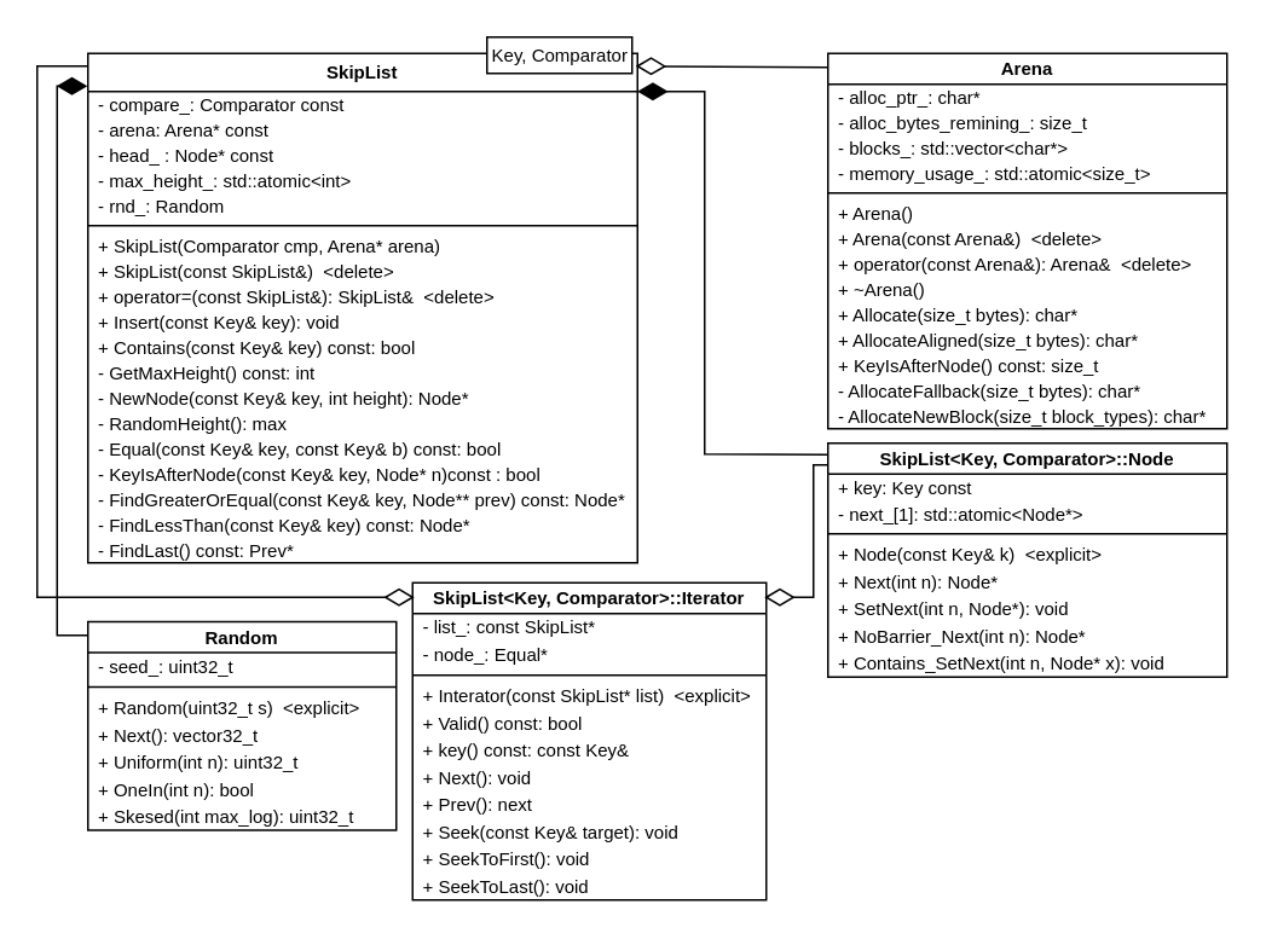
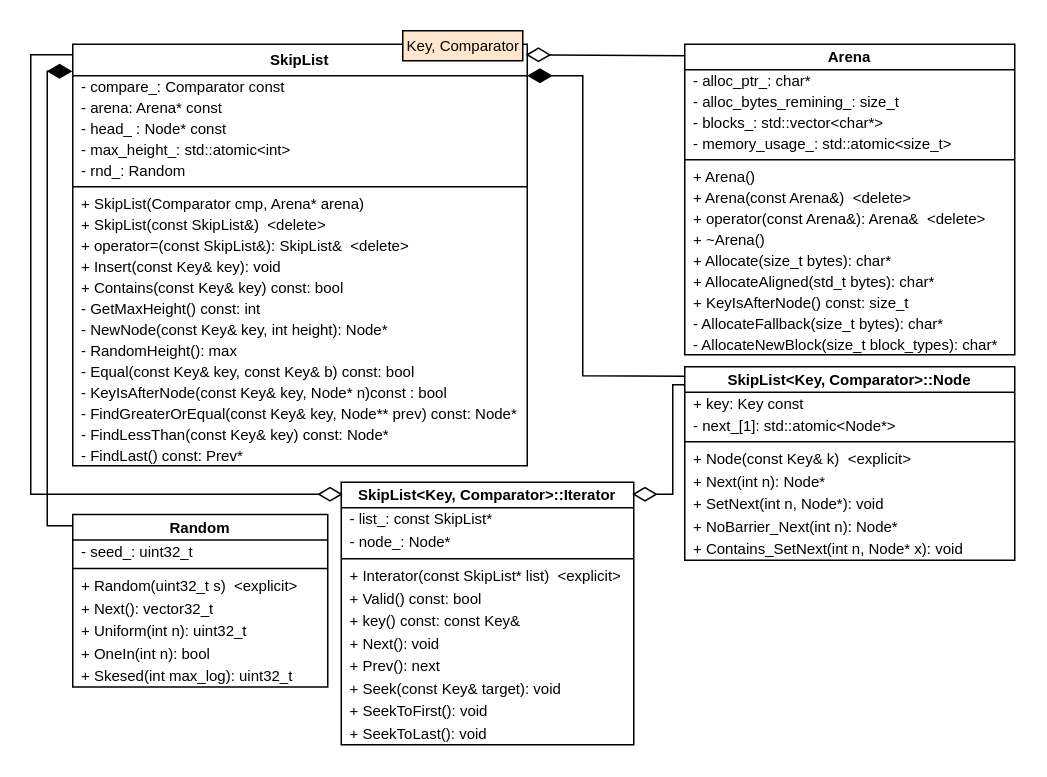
  <mxCell id="0" />
  <mxCell id="1" parent="0" />
  <mxCell id="2" value="SkipList" style="swimlane;fontStyle=1;align=center;verticalAlign=middle;childLayout=stackLayout;horizontal=1;startSize=21;horizontalStack=0;resizeParent=1;resizeParentMax=0;resizeLast=0;collapsible=1;marginBottom=0;fontSize=10;" parent="1" vertex="1"><mxGeometry x="48" y="29" width="303" height="281" as="geometry" /></mxCell>
  <mxCell id="3" value="- compare_: Comparator const" style="text;strokeColor=none;fillColor=none;align=left;verticalAlign=middle;spacingLeft=4;spacingRight=4;overflow=hidden;rotatable=0;points=[[0,0.5],[1,0.5]];portConstraint=eastwest;fontSize=10;" parent="2" vertex="1"><mxGeometry y="21" width="303" height="14" as="geometry" /></mxCell>
  <mxCell id="4" value="- arena: Arena* const" style="text;strokeColor=none;fillColor=none;align=left;verticalAlign=middle;spacingLeft=4;spacingRight=4;overflow=hidden;rotatable=0;points=[[0,0.5],[1,0.5]];portConstraint=eastwest;fontSize=10;" parent="2" vertex="1"><mxGeometry y="35" width="303" height="14" as="geometry" /></mxCell>
  <mxCell id="5" value="- head_ : Node* const" style="text;strokeColor=none;fillColor=none;align=left;verticalAlign=middle;spacingLeft=4;spacingRight=4;overflow=hidden;rotatable=0;points=[[0,0.5],[1,0.5]];portConstraint=eastwest;fontSize=10;" parent="2" vertex="1"><mxGeometry y="49" width="303" height="14" as="geometry" /></mxCell>
  <mxCell id="6" value="- max_height_: std::atomic&lt;int&gt;" style="text;strokeColor=none;fillColor=none;align=left;verticalAlign=middle;spacingLeft=4;spacingRight=4;overflow=hidden;rotatable=0;points=[[0,0.5],[1,0.5]];portConstraint=eastwest;fontSize=10;" parent="2" vertex="1"><mxGeometry y="63" width="303" height="14" as="geometry" /></mxCell>
  <mxCell id="7" value="- rnd_: Random" style="text;strokeColor=none;fillColor=none;align=left;verticalAlign=middle;spacingLeft=4;spacingRight=4;overflow=hidden;rotatable=0;points=[[0,0.5],[1,0.5]];portConstraint=eastwest;fontSize=10;" parent="2" vertex="1"><mxGeometry y="77" width="303" height="14" as="geometry" /></mxCell>
  <mxCell id="8" value="" style="line;strokeWidth=1;fillColor=none;align=left;verticalAlign=middle;spacingTop=-1;spacingLeft=3;spacingRight=3;rotatable=0;labelPosition=right;points=[];portConstraint=eastwest;" parent="2" vertex="1"><mxGeometry y="91" width="303" height="8" as="geometry" /></mxCell>
  <mxCell id="9" value="+ SkipList(Comparator cmp, Arena* arena) " style="text;strokeColor=none;fillColor=none;align=left;verticalAlign=middle;spacingLeft=4;spacingRight=4;overflow=hidden;rotatable=0;points=[[0,0.5],[1,0.5]];portConstraint=eastwest;fontSize=10;fontStyle=0" parent="2" vertex="1"><mxGeometry y="99" width="303" height="14" as="geometry" /></mxCell>
  <mxCell id="10" value="+ SkipList(const SkipList&amp;)  &lt;delete&gt;" style="text;strokeColor=none;fillColor=none;align=left;verticalAlign=middle;spacingLeft=4;spacingRight=4;overflow=hidden;rotatable=0;points=[[0,0.5],[1,0.5]];portConstraint=eastwest;fontSize=10;fontStyle=0" parent="2" vertex="1"><mxGeometry y="113" width="303" height="14" as="geometry" /></mxCell>
  <mxCell id="11" value="+ operator=(const SkipList&amp;): SkipList&amp;  &lt;delete&gt;" style="text;strokeColor=none;fillColor=none;align=left;verticalAlign=middle;spacingLeft=4;spacingRight=4;overflow=hidden;rotatable=0;points=[[0,0.5],[1,0.5]];portConstraint=eastwest;fontSize=10;fontStyle=0" parent="2" vertex="1"><mxGeometry y="127" width="303" height="14" as="geometry" /></mxCell>
  <mxCell id="12" value="+ Insert(const Key&amp; key): void" style="text;strokeColor=none;fillColor=none;align=left;verticalAlign=middle;spacingLeft=4;spacingRight=4;overflow=hidden;rotatable=0;points=[[0,0.5],[1,0.5]];portConstraint=eastwest;fontSize=10;fontStyle=0" parent="2" vertex="1"><mxGeometry y="141" width="303" height="14" as="geometry" /></mxCell>
  <mxCell id="13" value="+ Contains(const Key&amp; key) const: bool" style="text;strokeColor=none;fillColor=none;align=left;verticalAlign=middle;spacingLeft=4;spacingRight=4;overflow=hidden;rotatable=0;points=[[0,0.5],[1,0.5]];portConstraint=eastwest;fontSize=10;fontStyle=0" parent="2" vertex="1"><mxGeometry y="155" width="303" height="14" as="geometry" /></mxCell>
  <mxCell id="14" value="- GetMaxHeight() const: int" style="text;strokeColor=none;fillColor=none;align=left;verticalAlign=middle;spacingLeft=4;spacingRight=4;overflow=hidden;rotatable=0;points=[[0,0.5],[1,0.5]];portConstraint=eastwest;fontSize=10;" parent="2" vertex="1"><mxGeometry y="169" width="303" height="14" as="geometry" /></mxCell>
  <mxCell id="15" value="- NewNode(const Key&amp; key, int height): Node*" style="text;strokeColor=none;fillColor=none;align=left;verticalAlign=middle;spacingLeft=4;spacingRight=4;overflow=hidden;rotatable=0;points=[[0,0.5],[1,0.5]];portConstraint=eastwest;fontSize=10;" parent="2" vertex="1"><mxGeometry y="183" width="303" height="14" as="geometry" /></mxCell>
  <mxCell id="16" value="- RandomHeight(): max" style="text;strokeColor=none;fillColor=none;align=left;verticalAlign=middle;spacingLeft=4;spacingRight=4;overflow=hidden;rotatable=0;points=[[0,0.5],[1,0.5]];portConstraint=eastwest;fontSize=10;" parent="2" vertex="1"><mxGeometry y="197" width="303" height="14" as="geometry" /></mxCell>
  <mxCell id="17" value="- Equal(const Key&amp; key, const Key&amp; b) const: bool" style="text;strokeColor=none;fillColor=none;align=left;verticalAlign=middle;spacingLeft=4;spacingRight=4;overflow=hidden;rotatable=0;points=[[0,0.5],[1,0.5]];portConstraint=eastwest;fontSize=10;" parent="2" vertex="1"><mxGeometry y="211" width="303" height="14" as="geometry" /></mxCell>
  <mxCell id="18" value="- KeyIsAfterNode(const Key&amp; key, Node* n)const : bool" style="text;strokeColor=none;fillColor=none;align=left;verticalAlign=middle;spacingLeft=4;spacingRight=4;overflow=hidden;rotatable=0;points=[[0,0.5],[1,0.5]];portConstraint=eastwest;fontSize=10;" parent="2" vertex="1"><mxGeometry y="225" width="303" height="14" as="geometry" /></mxCell>
  <mxCell id="19" value="- FindGreaterOrEqual(const Key&amp; key, Node** prev) const: Node*" style="text;strokeColor=none;fillColor=none;align=left;verticalAlign=middle;spacingLeft=4;spacingRight=4;overflow=hidden;rotatable=0;points=[[0,0.5],[1,0.5]];portConstraint=eastwest;fontSize=10;" parent="2" vertex="1"><mxGeometry y="239" width="303" height="14" as="geometry" /></mxCell>
  <mxCell id="20" value="- FindLessThan(const Key&amp; key) const: Node*" style="text;strokeColor=none;fillColor=none;align=left;verticalAlign=middle;spacingLeft=4;spacingRight=4;overflow=hidden;rotatable=0;points=[[0,0.5],[1,0.5]];portConstraint=eastwest;fontSize=10;" parent="2" vertex="1"><mxGeometry y="253" width="303" height="14" as="geometry" /></mxCell>
  <mxCell id="21" value="- FindLast() const: Prev*" style="text;strokeColor=none;fillColor=none;align=left;verticalAlign=middle;spacingLeft=4;spacingRight=4;overflow=hidden;rotatable=0;points=[[0,0.5],[1,0.5]];portConstraint=eastwest;fontSize=10;" parent="2" vertex="1"><mxGeometry y="267" width="303" height="14" as="geometry" /></mxCell>
- <mxCell id="22" value="&lt;span style=&quot;text-align: left&quot;&gt;Key, Comparator&lt;/span&gt;" style="html=1;fontSize=10;" parent="1" vertex="1"><mxGeometry x="268" y="20" width="80" height="20" as="geometry" /></mxCell>
+ <mxCell id="22" value="&lt;span style=&quot;text-align: left&quot;&gt;Key, Comparator&lt;/span&gt;" style="html=1;fontSize=10;fillColor=#ffe6cc;" parent="1" vertex="1"><mxGeometry x="268" y="20" width="80" height="20" as="geometry" /></mxCell>
  <mxCell id="23" value="SkipList&lt;Key, Comparator&gt;::Node" style="swimlane;fontStyle=1;align=center;verticalAlign=middle;childLayout=stackLayout;horizontal=1;startSize=17;horizontalStack=0;resizeParent=1;resizeParentMax=0;resizeLast=0;collapsible=1;marginBottom=0;fontSize=10;" parent="1" vertex="1"><mxGeometry x="456" y="244" width="220" height="129" as="geometry" /></mxCell>
  <mxCell id="24" value="+ key: Key const" style="text;strokeColor=none;fillColor=none;align=left;verticalAlign=middle;spacingLeft=4;spacingRight=4;overflow=hidden;rotatable=0;points=[[0,0.5],[1,0.5]];portConstraint=eastwest;fontSize=10;" parent="23" vertex="1"><mxGeometry y="17" width="220" height="15" as="geometry" /></mxCell>
  <mxCell id="25" value="- next_[1]: std::atomic&lt;Node*&gt;" style="text;strokeColor=none;fillColor=none;align=left;verticalAlign=middle;spacingLeft=4;spacingRight=4;overflow=hidden;rotatable=0;points=[[0,0.5],[1,0.5]];portConstraint=eastwest;fontSize=10;" parent="23" vertex="1"><mxGeometry y="32" width="220" height="14" as="geometry" /></mxCell>
  <mxCell id="26" value="" style="line;strokeWidth=1;fillColor=none;align=left;verticalAlign=middle;spacingTop=-1;spacingLeft=3;spacingRight=3;rotatable=0;labelPosition=right;points=[];portConstraint=eastwest;" parent="23" vertex="1"><mxGeometry y="46" width="220" height="8" as="geometry" /></mxCell>
  <mxCell id="27" value="+ Node(const Key&amp; k)  &lt;explicit&gt;" style="text;strokeColor=none;fillColor=none;align=left;verticalAlign=middle;spacingLeft=4;spacingRight=4;overflow=hidden;rotatable=0;points=[[0,0.5],[1,0.5]];portConstraint=eastwest;fontSize=10;" parent="23" vertex="1"><mxGeometry y="54" width="220" height="15" as="geometry" /></mxCell>
  <mxCell id="28" value="+ Next(int n): Node*" style="text;strokeColor=none;fillColor=none;align=left;verticalAlign=middle;spacingLeft=4;spacingRight=4;overflow=hidden;rotatable=0;points=[[0,0.5],[1,0.5]];portConstraint=eastwest;fontSize=10;" parent="23" vertex="1"><mxGeometry y="69" width="220" height="15" as="geometry" /></mxCell>
  <mxCell id="29" value="+ SetNext(int n, Node*): void" style="text;strokeColor=none;fillColor=none;align=left;verticalAlign=middle;spacingLeft=4;spacingRight=4;overflow=hidden;rotatable=0;points=[[0,0.5],[1,0.5]];portConstraint=eastwest;fontSize=10;" parent="23" vertex="1"><mxGeometry y="84" width="220" height="15" as="geometry" /></mxCell>
  <mxCell id="30" value="+ NoBarrier_Next(int n): Node*" style="text;strokeColor=none;fillColor=none;align=left;verticalAlign=middle;spacingLeft=4;spacingRight=4;overflow=hidden;rotatable=0;points=[[0,0.5],[1,0.5]];portConstraint=eastwest;fontSize=10;" parent="23" vertex="1"><mxGeometry y="99" width="220" height="15" as="geometry" /></mxCell>
  <mxCell id="31" value="+ Contains_SetNext(int n, Node* x): void" style="text;strokeColor=none;fillColor=none;align=left;verticalAlign=middle;spacingLeft=4;spacingRight=4;overflow=hidden;rotatable=0;points=[[0,0.5],[1,0.5]];portConstraint=eastwest;fontSize=10;" parent="23" vertex="1"><mxGeometry y="114" width="220" height="15" as="geometry" /></mxCell>
  <mxCell id="32" value="Arena" style="swimlane;fontStyle=1;align=center;verticalAlign=middle;childLayout=stackLayout;horizontal=1;startSize=17;horizontalStack=0;resizeParent=1;resizeParentMax=0;resizeLast=0;collapsible=1;marginBottom=0;fontSize=10;" parent="1" vertex="1"><mxGeometry x="456" y="29" width="220" height="207" as="geometry" /></mxCell>
  <mxCell id="33" value="- alloc_ptr_: char*" style="text;strokeColor=none;fillColor=none;align=left;verticalAlign=middle;spacingLeft=4;spacingRight=4;overflow=hidden;rotatable=0;points=[[0,0.5],[1,0.5]];portConstraint=eastwest;fontSize=10;" parent="32" vertex="1"><mxGeometry y="17" width="220" height="14" as="geometry" /></mxCell>
  <mxCell id="34" value="- alloc_bytes_remining_: size_t" style="text;strokeColor=none;fillColor=none;align=left;verticalAlign=middle;spacingLeft=4;spacingRight=4;overflow=hidden;rotatable=0;points=[[0,0.5],[1,0.5]];portConstraint=eastwest;fontSize=10;" parent="32" vertex="1"><mxGeometry y="31" width="220" height="14" as="geometry" /></mxCell>
  <mxCell id="35" value="- blocks_: std::vector&lt;char*&gt;" style="text;strokeColor=none;fillColor=none;align=left;verticalAlign=middle;spacingLeft=4;spacingRight=4;overflow=hidden;rotatable=0;points=[[0,0.5],[1,0.5]];portConstraint=eastwest;fontSize=10;" parent="32" vertex="1"><mxGeometry y="45" width="220" height="14" as="geometry" /></mxCell>
  <mxCell id="36" value="- memory_usage_: std::atomic&lt;size_t&gt;" style="text;strokeColor=none;fillColor=none;align=left;verticalAlign=middle;spacingLeft=4;spacingRight=4;overflow=hidden;rotatable=0;points=[[0,0.5],[1,0.5]];portConstraint=eastwest;fontSize=10;" parent="32" vertex="1"><mxGeometry y="59" width="220" height="14" as="geometry" /></mxCell>
  <mxCell id="37" value="" style="line;strokeWidth=1;fillColor=none;align=left;verticalAlign=middle;spacingTop=-1;spacingLeft=3;spacingRight=3;rotatable=0;labelPosition=right;points=[];portConstraint=eastwest;" parent="32" vertex="1"><mxGeometry y="73" width="220" height="8" as="geometry" /></mxCell>
  <mxCell id="38" value="+ Arena()" style="text;strokeColor=none;fillColor=none;align=left;verticalAlign=middle;spacingLeft=4;spacingRight=4;overflow=hidden;rotatable=0;points=[[0,0.5],[1,0.5]];portConstraint=eastwest;fontSize=10;fontStyle=0" parent="32" vertex="1"><mxGeometry y="81" width="220" height="14" as="geometry" /></mxCell>
  <mxCell id="39" value="+ Arena(const Arena&amp;)  &lt;delete&gt;" style="text;strokeColor=none;fillColor=none;align=left;verticalAlign=middle;spacingLeft=4;spacingRight=4;overflow=hidden;rotatable=0;points=[[0,0.5],[1,0.5]];portConstraint=eastwest;fontSize=10;fontStyle=0" parent="32" vertex="1"><mxGeometry y="95" width="220" height="14" as="geometry" /></mxCell>
  <mxCell id="40" value="+ operator(const Arena&amp;): Arena&amp;  &lt;delete&gt;" style="text;strokeColor=none;fillColor=none;align=left;verticalAlign=middle;spacingLeft=4;spacingRight=4;overflow=hidden;rotatable=0;points=[[0,0.5],[1,0.5]];portConstraint=eastwest;fontSize=10;fontStyle=0" parent="32" vertex="1"><mxGeometry y="109" width="220" height="14" as="geometry" /></mxCell>
  <mxCell id="41" value="+ ~Arena()" style="text;strokeColor=none;fillColor=none;align=left;verticalAlign=middle;spacingLeft=4;spacingRight=4;overflow=hidden;rotatable=0;points=[[0,0.5],[1,0.5]];portConstraint=eastwest;fontSize=10;fontStyle=0" parent="32" vertex="1"><mxGeometry y="123" width="220" height="14" as="geometry" /></mxCell>
  <mxCell id="42" value="+ Allocate(size_t bytes): char*" style="text;strokeColor=none;fillColor=none;align=left;verticalAlign=middle;spacingLeft=4;spacingRight=4;overflow=hidden;rotatable=0;points=[[0,0.5],[1,0.5]];portConstraint=eastwest;fontSize=10;fontStyle=0" parent="32" vertex="1"><mxGeometry y="137" width="220" height="14" as="geometry" /></mxCell>
- <mxCell id="43" value="+ AllocateAligned(size_t bytes): char*" style="text;strokeColor=none;fillColor=none;align=left;verticalAlign=middle;spacingLeft=4;spacingRight=4;overflow=hidden;rotatable=0;points=[[0,0.5],[1,0.5]];portConstraint=eastwest;fontSize=10;fontStyle=0" parent="32" vertex="1"><mxGeometry y="151" width="220" height="14" as="geometry" /></mxCell>
+ <mxCell id="43" value="+ AllocateAligned(std_t bytes): char*" style="text;strokeColor=none;fillColor=none;align=left;verticalAlign=middle;spacingLeft=4;spacingRight=4;overflow=hidden;rotatable=0;points=[[0,0.5],[1,0.5]];portConstraint=eastwest;fontSize=10;fontStyle=0" parent="32" vertex="1"><mxGeometry y="151" width="220" height="14" as="geometry" /></mxCell>
  <mxCell id="44" value="+ KeyIsAfterNode() const: size_t" style="text;strokeColor=none;fillColor=none;align=left;verticalAlign=middle;spacingLeft=4;spacingRight=4;overflow=hidden;rotatable=0;points=[[0,0.5],[1,0.5]];portConstraint=eastwest;fontSize=10;fontStyle=0" parent="32" vertex="1"><mxGeometry y="165" width="220" height="14" as="geometry" /></mxCell>
  <mxCell id="45" value="- AllocateFallback(size_t bytes): char*" style="text;strokeColor=none;fillColor=none;align=left;verticalAlign=middle;spacingLeft=4;spacingRight=4;overflow=hidden;rotatable=0;points=[[0,0.5],[1,0.5]];portConstraint=eastwest;fontSize=10;" parent="32" vertex="1"><mxGeometry y="179" width="220" height="14" as="geometry" /></mxCell>
  <mxCell id="46" value="- AllocateNewBlock(size_t block_types): char*" style="text;strokeColor=none;fillColor=none;align=left;verticalAlign=middle;spacingLeft=4;spacingRight=4;overflow=hidden;rotatable=0;points=[[0,0.5],[1,0.5]];portConstraint=eastwest;fontSize=10;" parent="32" vertex="1"><mxGeometry y="193" width="220" height="14" as="geometry" /></mxCell>
  <mxCell id="47" value="" style="endArrow=diamondThin;endFill=0;endSize=14;html=1;fontSize=10;exitX=0;exitY=0.037;exitDx=0;exitDy=0;exitPerimeter=0;" parent="1" edge="1" source="32"><mxGeometry width="160" relative="1" as="geometry"><mxPoint x="418" y="36" as="sourcePoint" /><mxPoint x="350" y="36" as="targetPoint" /></mxGeometry></mxCell>
  <mxCell id="48" value="" style="endArrow=diamondThin;endFill=1;endSize=14;html=1;fontSize=10;entryX=0.99;entryY=0;entryDx=0;entryDy=0;entryPerimeter=0;rounded=0;exitX=0;exitY=0.049;exitDx=0;exitDy=0;exitPerimeter=0;" parent="1" edge="1" source="23"><mxGeometry width="160" relative="1" as="geometry"><mxPoint x="418" y="250" as="sourcePoint" /><mxPoint x="350.97" y="50" as="targetPoint" /><Array as="points"><mxPoint x="388" y="250" /><mxPoint x="388" y="50" /></Array></mxGeometry></mxCell>
  <mxCell id="49" value="Random" style="swimlane;fontStyle=1;align=center;verticalAlign=middle;childLayout=stackLayout;horizontal=1;startSize=17;horizontalStack=0;resizeParent=1;resizeParentMax=0;resizeLast=0;collapsible=1;marginBottom=0;fontSize=10;" parent="1" vertex="1"><mxGeometry x="48" y="342.5" width="170" height="115" as="geometry" /></mxCell>
  <mxCell id="50" value="- seed_: uint32_t" style="text;strokeColor=none;fillColor=none;align=left;verticalAlign=middle;spacingLeft=4;spacingRight=4;overflow=hidden;rotatable=0;points=[[0,0.5],[1,0.5]];portConstraint=eastwest;fontSize=10;" parent="49" vertex="1"><mxGeometry y="17" width="170" height="15" as="geometry" /></mxCell>
  <mxCell id="51" value="" style="line;strokeWidth=1;fillColor=none;align=left;verticalAlign=middle;spacingTop=-1;spacingLeft=3;spacingRight=3;rotatable=0;labelPosition=right;points=[];portConstraint=eastwest;" parent="49" vertex="1"><mxGeometry y="32" width="170" height="8" as="geometry" /></mxCell>
  <mxCell id="52" value="+ Random(uint32_t s)  &lt;explicit&gt;" style="text;strokeColor=none;fillColor=none;align=left;verticalAlign=middle;spacingLeft=4;spacingRight=4;overflow=hidden;rotatable=0;points=[[0,0.5],[1,0.5]];portConstraint=eastwest;fontSize=10;" parent="49" vertex="1"><mxGeometry y="40" width="170" height="15" as="geometry" /></mxCell>
  <mxCell id="53" value="+ Next(): vector32_t" style="text;strokeColor=none;fillColor=none;align=left;verticalAlign=middle;spacingLeft=4;spacingRight=4;overflow=hidden;rotatable=0;points=[[0,0.5],[1,0.5]];portConstraint=eastwest;fontSize=10;" parent="49" vertex="1"><mxGeometry y="55" width="170" height="15" as="geometry" /></mxCell>
  <mxCell id="54" value="+ Uniform(int n): uint32_t" style="text;strokeColor=none;fillColor=none;align=left;verticalAlign=middle;spacingLeft=4;spacingRight=4;overflow=hidden;rotatable=0;points=[[0,0.5],[1,0.5]];portConstraint=eastwest;fontSize=10;" parent="49" vertex="1"><mxGeometry y="70" width="170" height="15" as="geometry" /></mxCell>
  <mxCell id="55" value="+ OneIn(int n): bool" style="text;strokeColor=none;fillColor=none;align=left;verticalAlign=middle;spacingLeft=4;spacingRight=4;overflow=hidden;rotatable=0;points=[[0,0.5],[1,0.5]];portConstraint=eastwest;fontSize=10;" parent="49" vertex="1"><mxGeometry y="85" width="170" height="15" as="geometry" /></mxCell>
  <mxCell id="56" value="+ Skesed(int max_log): uint32_t" style="text;strokeColor=none;fillColor=none;align=left;verticalAlign=middle;spacingLeft=4;spacingRight=4;overflow=hidden;rotatable=0;points=[[0,0.5],[1,0.5]];portConstraint=eastwest;fontSize=10;" parent="49" vertex="1"><mxGeometry y="100" width="170" height="15" as="geometry" /></mxCell>
  <mxCell id="57" value="" style="endArrow=diamondThin;endFill=1;endSize=14;html=1;fontSize=10;entryX=-0.011;entryY=-0.212;entryDx=0;entryDy=0;entryPerimeter=0;rounded=0;" parent="1" edge="1"><mxGeometry width="160" relative="1" as="geometry"><mxPoint x="48" y="350" as="sourcePoint" /><mxPoint x="47.667" y="47.032" as="targetPoint" /><Array as="points"><mxPoint x="31" y="350" /><mxPoint x="31" y="47" /></Array></mxGeometry></mxCell>
  <mxCell id="58" value="SkipList&lt;Key, Comparator&gt;::Iterator" style="swimlane;fontStyle=1;align=center;verticalAlign=middle;childLayout=stackLayout;horizontal=1;startSize=17;horizontalStack=0;resizeParent=1;resizeParentMax=0;resizeLast=0;collapsible=1;marginBottom=0;fontSize=10;" vertex="1" parent="1"><mxGeometry x="227" y="321" width="195" height="175" as="geometry" /></mxCell>
  <mxCell id="59" value="- list_: const SkipList*" style="text;strokeColor=none;fillColor=none;align=left;verticalAlign=middle;spacingLeft=4;spacingRight=4;overflow=hidden;rotatable=0;points=[[0,0.5],[1,0.5]];portConstraint=eastwest;fontSize=10;" vertex="1" parent="58"><mxGeometry y="17" width="195" height="15" as="geometry" /></mxCell>
- <mxCell id="60" value="- node_: Equal*" style="text;strokeColor=none;fillColor=none;align=left;verticalAlign=middle;spacingLeft=4;spacingRight=4;overflow=hidden;rotatable=0;points=[[0,0.5],[1,0.5]];portConstraint=eastwest;fontSize=10;" vertex="1" parent="58"><mxGeometry y="32" width="195" height="15" as="geometry" /></mxCell>
+ <mxCell id="60" value="- node_: Node*" style="text;strokeColor=none;fillColor=none;align=left;verticalAlign=middle;spacingLeft=4;spacingRight=4;overflow=hidden;rotatable=0;points=[[0,0.5],[1,0.5]];portConstraint=eastwest;fontSize=10;" vertex="1" parent="58"><mxGeometry y="32" width="195" height="15" as="geometry" /></mxCell>
  <mxCell id="61" value="" style="line;strokeWidth=1;fillColor=none;align=left;verticalAlign=middle;spacingTop=-1;spacingLeft=3;spacingRight=3;rotatable=0;labelPosition=right;points=[];portConstraint=eastwest;" vertex="1" parent="58"><mxGeometry y="47" width="195" height="8" as="geometry" /></mxCell>
  <mxCell id="62" value="+ Interator(const SkipList* list)  &lt;explicit&gt;" style="text;strokeColor=none;fillColor=none;align=left;verticalAlign=middle;spacingLeft=4;spacingRight=4;overflow=hidden;rotatable=0;points=[[0,0.5],[1,0.5]];portConstraint=eastwest;fontSize=10;" vertex="1" parent="58"><mxGeometry y="55" width="195" height="15" as="geometry" /></mxCell>
  <mxCell id="63" value="+ Valid() const: bool" style="text;strokeColor=none;fillColor=none;align=left;verticalAlign=middle;spacingLeft=4;spacingRight=4;overflow=hidden;rotatable=0;points=[[0,0.5],[1,0.5]];portConstraint=eastwest;fontSize=10;" vertex="1" parent="58"><mxGeometry y="70" width="195" height="15" as="geometry" /></mxCell>
  <mxCell id="64" value="+ key() const: const Key&amp;" style="text;strokeColor=none;fillColor=none;align=left;verticalAlign=middle;spacingLeft=4;spacingRight=4;overflow=hidden;rotatable=0;points=[[0,0.5],[1,0.5]];portConstraint=eastwest;fontSize=10;" vertex="1" parent="58"><mxGeometry y="85" width="195" height="15" as="geometry" /></mxCell>
  <mxCell id="65" value="+ Next(): void" style="text;strokeColor=none;fillColor=none;align=left;verticalAlign=middle;spacingLeft=4;spacingRight=4;overflow=hidden;rotatable=0;points=[[0,0.5],[1,0.5]];portConstraint=eastwest;fontSize=10;" vertex="1" parent="58"><mxGeometry y="100" width="195" height="15" as="geometry" /></mxCell>
  <mxCell id="66" value="+ Prev(): next" style="text;strokeColor=none;fillColor=none;align=left;verticalAlign=middle;spacingLeft=4;spacingRight=4;overflow=hidden;rotatable=0;points=[[0,0.5],[1,0.5]];portConstraint=eastwest;fontSize=10;" vertex="1" parent="58"><mxGeometry y="115" width="195" height="15" as="geometry" /></mxCell>
  <mxCell id="67" value="+ Seek(const Key&amp; target): void" style="text;strokeColor=none;fillColor=none;align=left;verticalAlign=middle;spacingLeft=4;spacingRight=4;overflow=hidden;rotatable=0;points=[[0,0.5],[1,0.5]];portConstraint=eastwest;fontSize=10;" vertex="1" parent="58"><mxGeometry y="130" width="195" height="15" as="geometry" /></mxCell>
  <mxCell id="68" value="+ SeekToFirst(): void" style="text;strokeColor=none;fillColor=none;align=left;verticalAlign=middle;spacingLeft=4;spacingRight=4;overflow=hidden;rotatable=0;points=[[0,0.5],[1,0.5]];portConstraint=eastwest;fontSize=10;" vertex="1" parent="58"><mxGeometry y="145" width="195" height="15" as="geometry" /></mxCell>
  <mxCell id="69" value="+ SeekToLast(): void" style="text;strokeColor=none;fillColor=none;align=left;verticalAlign=middle;spacingLeft=4;spacingRight=4;overflow=hidden;rotatable=0;points=[[0,0.5],[1,0.5]];portConstraint=eastwest;fontSize=10;" vertex="1" parent="58"><mxGeometry y="160" width="195" height="15" as="geometry" /></mxCell>
  <mxCell id="70" value="" style="endArrow=diamondThin;endFill=0;endSize=14;html=1;fontSize=10;exitX=-0.008;exitY=0.025;exitDx=0;exitDy=0;exitPerimeter=0;rounded=0;" edge="1" parent="1"><mxGeometry width="160" relative="1" as="geometry"><mxPoint x="47.576" y="36.025" as="sourcePoint" /><mxPoint x="228" y="329" as="targetPoint" /><Array as="points"><mxPoint x="20" y="36" /><mxPoint x="20" y="329" /></Array></mxGeometry></mxCell>
  <mxCell id="71" value="" style="endArrow=diamondThin;endFill=0;endSize=14;html=1;fontSize=10;rounded=0;" edge="1" parent="1"><mxGeometry width="160" relative="1" as="geometry"><mxPoint x="456" y="256" as="sourcePoint" /><mxPoint x="421" y="329" as="targetPoint" /><Array as="points"><mxPoint x="448" y="256" /><mxPoint x="448" y="329" /></Array></mxGeometry></mxCell>
